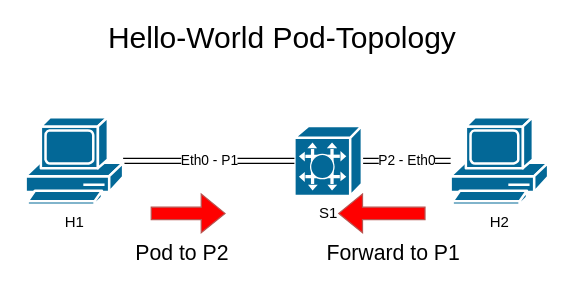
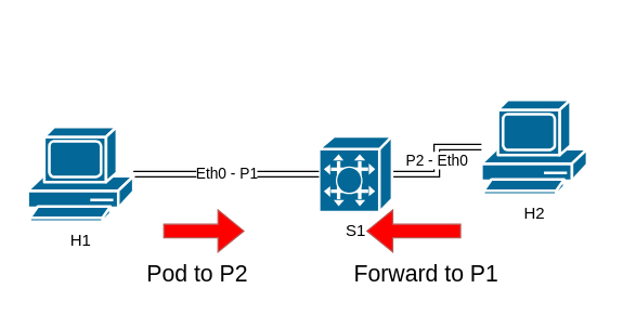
  <mxCell id="0" />
  <mxCell id="1" parent="0" />
  <mxCell id="2" value="P2 - Eth0" style="edgeStyle=orthogonalEdgeStyle;shape=link;rounded=0;orthogonalLoop=1;jettySize=auto;html=1;" parent="1" source="3" target="6" edge="1"><mxGeometry relative="1" as="geometry" /></mxCell>
  <mxCell id="3" value="&lt;div&gt;S1&lt;/div&gt;" style="shape=mxgraph.cisco.switches.programmable_switch;sketch=0;html=1;pointerEvents=1;dashed=0;fillColor=#036897;strokeColor=#ffffff;strokeWidth=2;verticalLabelPosition=bottom;verticalAlign=top;align=center;outlineConnect=0;" parent="1" vertex="1"><mxGeometry x="235" y="100" width="54" height="56" as="geometry" /></mxCell>
  <mxCell id="4" value="Eth0 - P1" style="edgeStyle=orthogonalEdgeStyle;shape=link;rounded=0;orthogonalLoop=1;jettySize=auto;html=1;" parent="1" source="5" target="3" edge="1"><mxGeometry relative="1" as="geometry" /></mxCell>
  <mxCell id="5" value="H1" style="shape=mxgraph.cisco.computers_and_peripherals.pc;sketch=0;html=1;pointerEvents=1;dashed=0;fillColor=#036897;strokeColor=#ffffff;strokeWidth=2;verticalLabelPosition=bottom;verticalAlign=top;align=center;outlineConnect=0;" parent="1" vertex="1"><mxGeometry x="20" y="93" width="78" height="70" as="geometry" /></mxCell>
- <mxCell id="6" value="H2" style="shape=mxgraph.cisco.computers_and_peripherals.pc;sketch=0;html=1;pointerEvents=1;dashed=0;fillColor=#036897;strokeColor=#ffffff;strokeWidth=2;verticalLabelPosition=bottom;verticalAlign=top;align=center;outlineConnect=0;" parent="1" vertex="1"><mxGeometry x="360" y="93" width="78" height="70" as="geometry" /></mxCell>
- <mxCell id="7" value="&lt;font style=&quot;font-size: 24px&quot;&gt;Hello-World Pod-Topology&lt;/font&gt;" style="text;html=1;align=center;verticalAlign=middle;resizable=0;points=[];autosize=1;strokeColor=none;fillColor=none;" parent="1" vertex="1"><mxGeometry x="80" y="20" width="290" height="20" as="geometry" /></mxCell>
+ <mxCell id="6" value="H2" style="shape=mxgraph.cisco.computers_and_peripherals.pc;sketch=0;html=1;pointerEvents=1;dashed=0;fillColor=#036897;strokeColor=#ffffff;strokeWidth=2;verticalLabelPosition=bottom;verticalAlign=top;align=center;outlineConnect=0;" parent="1" vertex="1"><mxGeometry x="355" y="73" width="78" height="70" as="geometry" /></mxCell>
  <mxCell id="8" value="" style="shape=flexArrow;endArrow=classic;html=1;rounded=0;fontSize=24;fillColor=#FF0000;strokeColor=#b85450;" parent="1" edge="1"><mxGeometry width="50" height="50" relative="1" as="geometry"><mxPoint x="120" y="170" as="sourcePoint" /><mxPoint x="180" y="170" as="targetPoint" /></mxGeometry></mxCell>
  <mxCell id="9" value="&lt;font style=&quot;font-size: 17px&quot;&gt;Pod to P2&lt;br&gt;&lt;/font&gt;" style="text;html=1;align=center;verticalAlign=middle;resizable=0;points=[];autosize=1;strokeColor=none;fillColor=none;fontSize=24;" parent="1" vertex="1"><mxGeometry x="85" y="180" width="120" height="40" as="geometry" /></mxCell>
  <mxCell id="10" value="" style="shape=flexArrow;endArrow=classic;html=1;rounded=0;fontSize=24;fillColor=#FF0000;strokeColor=#b85450;" edge="1" parent="1"><mxGeometry width="50" height="50" relative="1" as="geometry"><mxPoint x="340" y="170" as="sourcePoint" /><mxPoint x="270" y="170" as="targetPoint" /></mxGeometry></mxCell>
  <mxCell id="11" value="&lt;font style=&quot;font-size: 17px&quot;&gt;Forward to P1&lt;br&gt;&lt;/font&gt;" style="text;html=1;align=center;verticalAlign=middle;resizable=0;points=[];autosize=1;strokeColor=none;fillColor=none;fontSize=24;" vertex="1" parent="1"><mxGeometry x="254" y="180" width="120" height="40" as="geometry" /></mxCell>
